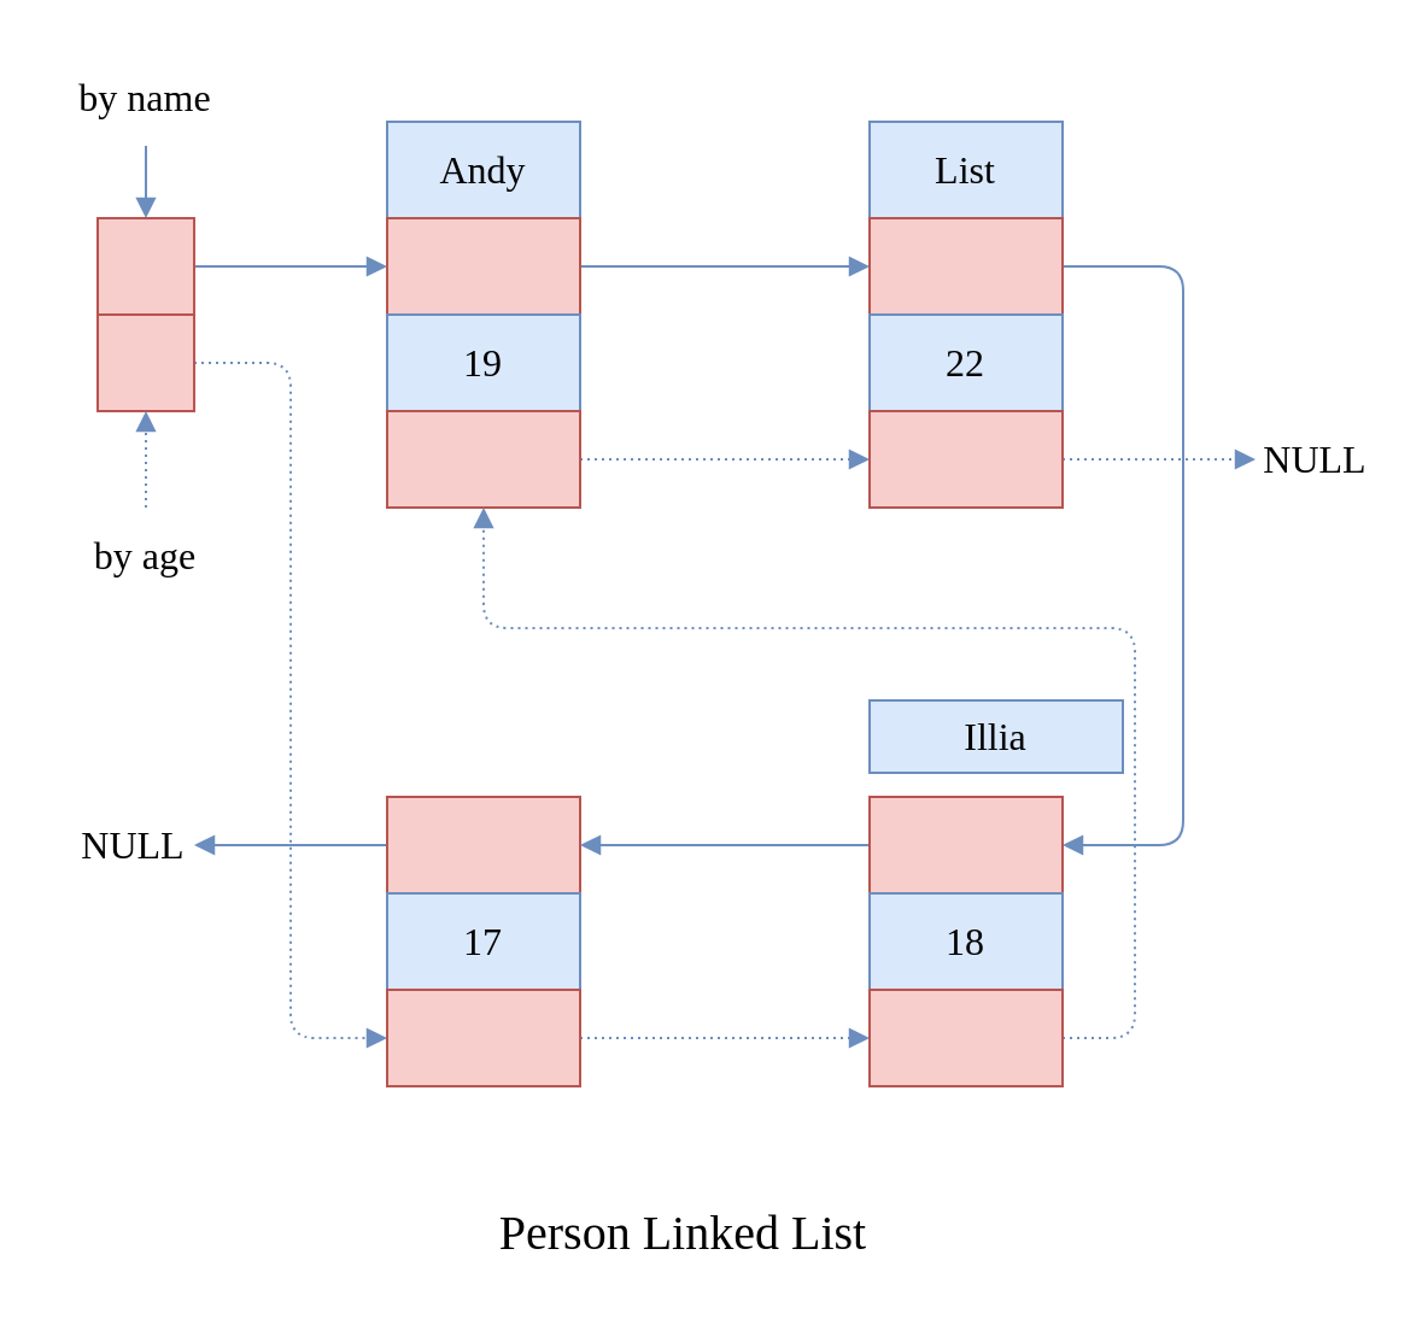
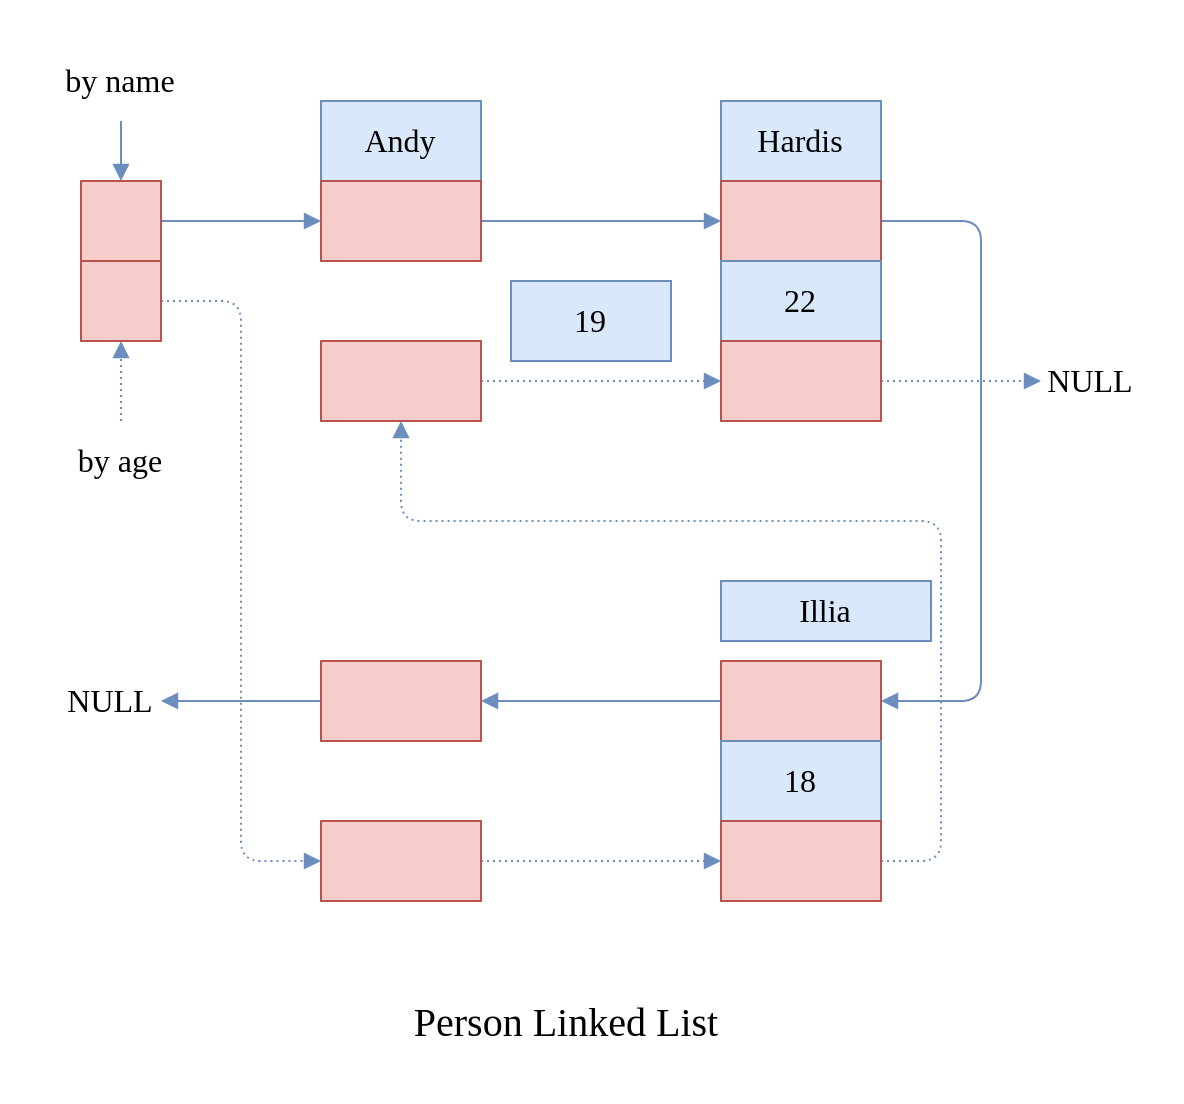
  <mxCell id="0" />
  <mxCell id="1" parent="0" />
  <mxCell id="2" value="NULL" style="text;html=1;align=center;verticalAlign=middle;whiteSpace=wrap;rounded=0;fontFamily=Ubuntu;fontSize=16;fontStyle=0;" parent="1" vertex="1"><mxGeometry x="520" y="170" width="50" height="40" as="geometry" /></mxCell>
  <mxCell id="3" style="edgeStyle=orthogonalEdgeStyle;rounded=1;orthogonalLoop=1;jettySize=auto;html=1;entryX=0.5;entryY=0;entryDx=0;entryDy=0;shadow=0;strokeColor=#6c8ebf;strokeWidth=1;fontFamily=Ubuntu;fontSize=14;fontStyle=0;endArrow=block;endFill=1;fillColor=#dae8fc;" edge="1" parent="1" source="4" target="10"><mxGeometry relative="1" as="geometry"><mxPoint x="0" y="90" as="targetPoint" /></mxGeometry></mxCell>
  <mxCell id="4" value="by name" style="text;html=1;align=center;verticalAlign=middle;whiteSpace=wrap;rounded=0;fontFamily=Ubuntu;fontSize=16;fontStyle=0;" parent="1" vertex="1"><mxGeometry x="20" y="20" width="80" height="40" as="geometry" /></mxCell>
  <mxCell id="5" value="Andy" style="rounded=0;whiteSpace=wrap;html=1;shadow=0;strokeColor=#6c8ebf;strokeWidth=1;fontFamily=Ubuntu;fontSize=16;fontStyle=0;fillColor=#dae8fc;" parent="1" vertex="1"><mxGeometry x="160" y="50" width="80" height="40" as="geometry" /></mxCell>
  <mxCell id="6" style="edgeStyle=orthogonalEdgeStyle;rounded=1;orthogonalLoop=1;jettySize=auto;html=1;entryX=0;entryY=0.5;entryDx=0;entryDy=0;shadow=0;strokeColor=#6c8ebf;strokeWidth=1;fontFamily=Ubuntu;fontSize=14;fontStyle=0;endArrow=block;endFill=1;fillColor=#dae8fc;" edge="1" parent="1" source="7" target="20"><mxGeometry relative="1" as="geometry" /></mxCell>
  <mxCell id="7" value="" style="rounded=0;whiteSpace=wrap;html=1;shadow=0;strokeColor=#b85450;strokeWidth=1;fontFamily=Ubuntu;fontSize=16;fontStyle=0;fillColor=#f8cecc;" parent="1" vertex="1"><mxGeometry x="160" y="90" width="80" height="40" as="geometry" /></mxCell>
  <mxCell id="8" value="Person Linked List" style="text;html=1;align=center;verticalAlign=middle;whiteSpace=wrap;rounded=0;fontFamily=Ubuntu;fontSize=20;fontStyle=0;" parent="1" vertex="1"><mxGeometry x="183" y="490" width="200" height="40" as="geometry" /></mxCell>
  <mxCell id="9" style="edgeStyle=orthogonalEdgeStyle;rounded=1;orthogonalLoop=1;jettySize=auto;html=1;entryX=0;entryY=0.5;entryDx=0;entryDy=0;shadow=0;strokeColor=#6c8ebf;strokeWidth=1;fontFamily=Ubuntu;fontSize=14;fontStyle=0;endArrow=block;endFill=1;fillColor=#dae8fc;" edge="1" parent="1" source="10" target="7"><mxGeometry relative="1" as="geometry" /></mxCell>
  <mxCell id="10" value="" style="rounded=0;whiteSpace=wrap;html=1;shadow=0;strokeColor=#b85450;strokeWidth=1;fontFamily=Ubuntu;fontSize=16;fontStyle=0;fillColor=#f8cecc;" vertex="1" parent="1"><mxGeometry x="40" y="90" width="40" height="40" as="geometry" /></mxCell>
- <mxCell id="11" value="19" style="rounded=0;whiteSpace=wrap;html=1;shadow=0;strokeColor=#6c8ebf;strokeWidth=1;fontFamily=Ubuntu;fontSize=16;fontStyle=0;fillColor=#dae8fc;" vertex="1" parent="1"><mxGeometry x="160" y="130" width="80" height="40" as="geometry" /></mxCell>
+ <mxCell id="11" value="19" style="rounded=0;whiteSpace=wrap;html=1;shadow=0;strokeColor=#6c8ebf;strokeWidth=1;fontFamily=Ubuntu;fontSize=16;fontStyle=0;fillColor=#dae8fc;" vertex="1" parent="1"><mxGeometry x="255" y="140" width="80" height="40" as="geometry" /></mxCell>
  <mxCell id="12" style="edgeStyle=orthogonalEdgeStyle;rounded=1;orthogonalLoop=1;jettySize=auto;html=1;entryX=0;entryY=0.5;entryDx=0;entryDy=0;shadow=0;strokeColor=#6c8ebf;strokeWidth=1;fontFamily=Ubuntu;fontSize=14;fontStyle=0;endArrow=block;endFill=1;fillColor=#dae8fc;dashed=1;dashPattern=1 2;" edge="1" parent="1" source="13" target="28"><mxGeometry relative="1" as="geometry" /></mxCell>
  <mxCell id="13" value="" style="rounded=0;whiteSpace=wrap;html=1;shadow=0;strokeColor=#b85450;strokeWidth=1;fontFamily=Ubuntu;fontSize=16;fontStyle=0;fillColor=#f8cecc;" vertex="1" parent="1"><mxGeometry x="40" y="130" width="40" height="40" as="geometry" /></mxCell>
  <mxCell id="14" style="edgeStyle=orthogonalEdgeStyle;rounded=1;orthogonalLoop=1;jettySize=auto;html=1;entryX=0.5;entryY=1;entryDx=0;entryDy=0;shadow=0;strokeColor=#6c8ebf;strokeWidth=1;fontFamily=Ubuntu;fontSize=14;fontStyle=0;endArrow=block;endFill=1;fillColor=#dae8fc;dashed=1;dashPattern=1 2;" edge="1" parent="1" source="15" target="13"><mxGeometry relative="1" as="geometry" /></mxCell>
  <mxCell id="15" value="by age" style="text;html=1;align=center;verticalAlign=middle;whiteSpace=wrap;rounded=0;fontFamily=Ubuntu;fontSize=16;fontStyle=0;" vertex="1" parent="1"><mxGeometry x="20" y="210" width="80" height="40" as="geometry" /></mxCell>
  <mxCell id="16" style="edgeStyle=orthogonalEdgeStyle;rounded=1;orthogonalLoop=1;jettySize=auto;html=1;entryX=0;entryY=0.5;entryDx=0;entryDy=0;shadow=0;strokeColor=#6c8ebf;strokeWidth=1;fontFamily=Ubuntu;fontSize=14;fontStyle=0;endArrow=block;endFill=1;fillColor=#dae8fc;dashed=1;dashPattern=1 2;" edge="1" parent="1" source="17" target="23"><mxGeometry relative="1" as="geometry" /></mxCell>
  <mxCell id="17" value="" style="rounded=0;whiteSpace=wrap;html=1;shadow=0;strokeColor=#b85450;strokeWidth=1;fontFamily=Ubuntu;fontSize=16;fontStyle=0;fillColor=#f8cecc;" vertex="1" parent="1"><mxGeometry x="160" y="170" width="80" height="40" as="geometry" /></mxCell>
- <mxCell id="18" value="List" style="rounded=0;whiteSpace=wrap;html=1;shadow=0;strokeColor=#6c8ebf;strokeWidth=1;fontFamily=Ubuntu;fontSize=16;fontStyle=0;fillColor=#dae8fc;" vertex="1" parent="1"><mxGeometry x="360" y="50" width="80" height="40" as="geometry" /></mxCell>
+ <mxCell id="18" value="Hardis" style="rounded=0;whiteSpace=wrap;html=1;shadow=0;strokeColor=#6c8ebf;strokeWidth=1;fontFamily=Ubuntu;fontSize=16;fontStyle=0;fillColor=#dae8fc;" vertex="1" parent="1"><mxGeometry x="360" y="50" width="80" height="40" as="geometry" /></mxCell>
  <mxCell id="19" style="edgeStyle=orthogonalEdgeStyle;rounded=1;orthogonalLoop=1;jettySize=auto;html=1;entryX=1;entryY=0.5;entryDx=0;entryDy=0;shadow=0;strokeColor=#6c8ebf;strokeWidth=1;fontFamily=Ubuntu;fontSize=14;fontStyle=0;endArrow=block;endFill=1;fillColor=#dae8fc;" edge="1" parent="1" source="20" target="31"><mxGeometry relative="1" as="geometry"><Array as="points"><mxPoint x="490" y="110" /><mxPoint x="490" y="350" /></Array></mxGeometry></mxCell>
  <mxCell id="20" value="" style="rounded=0;whiteSpace=wrap;html=1;shadow=0;strokeColor=#b85450;strokeWidth=1;fontFamily=Ubuntu;fontSize=16;fontStyle=0;fillColor=#f8cecc;" vertex="1" parent="1"><mxGeometry x="360" y="90" width="80" height="40" as="geometry" /></mxCell>
  <mxCell id="21" value="22" style="rounded=0;whiteSpace=wrap;html=1;shadow=0;strokeColor=#6c8ebf;strokeWidth=1;fontFamily=Ubuntu;fontSize=16;fontStyle=0;fillColor=#dae8fc;" vertex="1" parent="1"><mxGeometry x="360" y="130" width="80" height="40" as="geometry" /></mxCell>
  <mxCell id="22" style="edgeStyle=orthogonalEdgeStyle;rounded=1;orthogonalLoop=1;jettySize=auto;html=1;entryX=0;entryY=0.5;entryDx=0;entryDy=0;shadow=0;strokeColor=#6c8ebf;strokeWidth=1;fontFamily=Ubuntu;fontSize=14;fontStyle=0;endArrow=block;endFill=1;fillColor=#dae8fc;dashed=1;dashPattern=1 2;" edge="1" parent="1" source="23" target="2"><mxGeometry relative="1" as="geometry" /></mxCell>
  <mxCell id="23" value="" style="rounded=0;whiteSpace=wrap;html=1;shadow=0;strokeColor=#b85450;strokeWidth=1;fontFamily=Ubuntu;fontSize=16;fontStyle=0;fillColor=#f8cecc;" vertex="1" parent="1"><mxGeometry x="360" y="170" width="80" height="40" as="geometry" /></mxCell>
  <mxCell id="24" style="edgeStyle=orthogonalEdgeStyle;rounded=1;orthogonalLoop=1;jettySize=auto;html=1;shadow=0;strokeColor=#6c8ebf;strokeWidth=1;fontFamily=Ubuntu;fontSize=14;fontStyle=0;endArrow=block;endFill=1;fillColor=#dae8fc;" edge="1" parent="1" source="25" target="35"><mxGeometry relative="1" as="geometry" /></mxCell>
  <mxCell id="25" value="" style="rounded=0;whiteSpace=wrap;html=1;shadow=0;strokeColor=#b85450;strokeWidth=1;fontFamily=Ubuntu;fontSize=16;fontStyle=0;fillColor=#f8cecc;" vertex="1" parent="1"><mxGeometry x="160" y="330" width="80" height="40" as="geometry" /></mxCell>
- <mxCell id="26" value="17" style="rounded=0;whiteSpace=wrap;html=1;shadow=0;strokeColor=#6c8ebf;strokeWidth=1;fontFamily=Ubuntu;fontSize=16;fontStyle=0;fillColor=#dae8fc;" vertex="1" parent="1"><mxGeometry x="160" y="370" width="80" height="40" as="geometry" /></mxCell>
  <mxCell id="27" style="edgeStyle=orthogonalEdgeStyle;rounded=1;orthogonalLoop=1;jettySize=auto;html=1;entryX=0;entryY=0.5;entryDx=0;entryDy=0;shadow=0;strokeColor=#6c8ebf;strokeWidth=1;fontFamily=Ubuntu;fontSize=14;fontStyle=0;endArrow=block;endFill=1;fillColor=#dae8fc;dashed=1;dashPattern=1 2;" edge="1" parent="1" source="28" target="34"><mxGeometry relative="1" as="geometry" /></mxCell>
  <mxCell id="28" value="" style="rounded=0;whiteSpace=wrap;html=1;shadow=0;strokeColor=#b85450;strokeWidth=1;fontFamily=Ubuntu;fontSize=16;fontStyle=0;fillColor=#f8cecc;" vertex="1" parent="1"><mxGeometry x="160" y="410" width="80" height="40" as="geometry" /></mxCell>
  <mxCell id="29" value="Illia" style="rounded=0;whiteSpace=wrap;html=1;shadow=0;strokeColor=#6c8ebf;strokeWidth=1;fontFamily=Ubuntu;fontSize=16;fontStyle=0;fillColor=#dae8fc;" vertex="1" parent="1"><mxGeometry x="360" y="290" width="105" height="30" as="geometry" /></mxCell>
  <mxCell id="30" style="edgeStyle=orthogonalEdgeStyle;rounded=1;orthogonalLoop=1;jettySize=auto;html=1;shadow=0;strokeColor=#6c8ebf;strokeWidth=1;fontFamily=Ubuntu;fontSize=14;fontStyle=0;endArrow=block;endFill=1;fillColor=#dae8fc;" edge="1" parent="1" source="31" target="25"><mxGeometry relative="1" as="geometry" /></mxCell>
  <mxCell id="31" value="" style="rounded=0;whiteSpace=wrap;html=1;shadow=0;strokeColor=#b85450;strokeWidth=1;fontFamily=Ubuntu;fontSize=16;fontStyle=0;fillColor=#f8cecc;" vertex="1" parent="1"><mxGeometry x="360" y="330" width="80" height="40" as="geometry" /></mxCell>
  <mxCell id="32" value="18" style="rounded=0;whiteSpace=wrap;html=1;shadow=0;strokeColor=#6c8ebf;strokeWidth=1;fontFamily=Ubuntu;fontSize=16;fontStyle=0;fillColor=#dae8fc;" vertex="1" parent="1"><mxGeometry x="360" y="370" width="80" height="40" as="geometry" /></mxCell>
  <mxCell id="33" style="edgeStyle=orthogonalEdgeStyle;rounded=1;orthogonalLoop=1;jettySize=auto;html=1;entryX=0.5;entryY=1;entryDx=0;entryDy=0;shadow=0;strokeColor=#6c8ebf;strokeWidth=1;fontFamily=Ubuntu;fontSize=14;fontStyle=0;endArrow=block;endFill=1;fillColor=#dae8fc;dashed=1;dashPattern=1 2;" edge="1" parent="1" source="34" target="17"><mxGeometry relative="1" as="geometry"><Array as="points"><mxPoint x="470" y="430" /><mxPoint x="470" y="260" /><mxPoint x="200" y="260" /></Array></mxGeometry></mxCell>
  <mxCell id="34" value="" style="rounded=0;whiteSpace=wrap;html=1;shadow=0;strokeColor=#b85450;strokeWidth=1;fontFamily=Ubuntu;fontSize=16;fontStyle=0;fillColor=#f8cecc;" vertex="1" parent="1"><mxGeometry x="360" y="410" width="80" height="40" as="geometry" /></mxCell>
  <mxCell id="35" value="NULL" style="text;html=1;align=center;verticalAlign=middle;whiteSpace=wrap;rounded=0;fontFamily=Ubuntu;fontSize=16;fontStyle=0;" vertex="1" parent="1"><mxGeometry x="30" y="330" width="50" height="40" as="geometry" /></mxCell>
